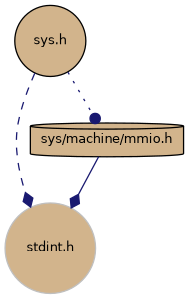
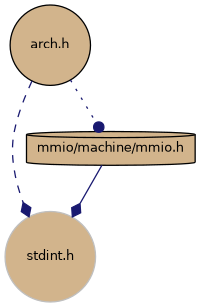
  digraph {
    node [color=black fillcolor=tan fontname=Helvetica fontsize=10 shape=circle style=filled]
    edge [arrowhead=diamond color=midnightblue fontname=Helvetica fontsize=10 labelfontname=Helvetica labelfontsize=10]
-   n1 [height=0.2 label="sys.h" width=0.4]
+   n1 [height=0.2 label="arch.h" width=0.4]
    n2 [color=grey75 height=0.2 label="stdint.h" width=0.4]
-   n3 [height=0.2 label="sys/machine/mmio.h" shape=cylinder width=0.4]
+   n3 [height=0.2 label="mmio/machine/mmio.h" shape=cylinder width=0.4]
    n1 -> n2 [style=dashed]
    n1 -> n3 [arrowhead=dot style=dotted]
    n3 -> n2 [style=solid]
  }
